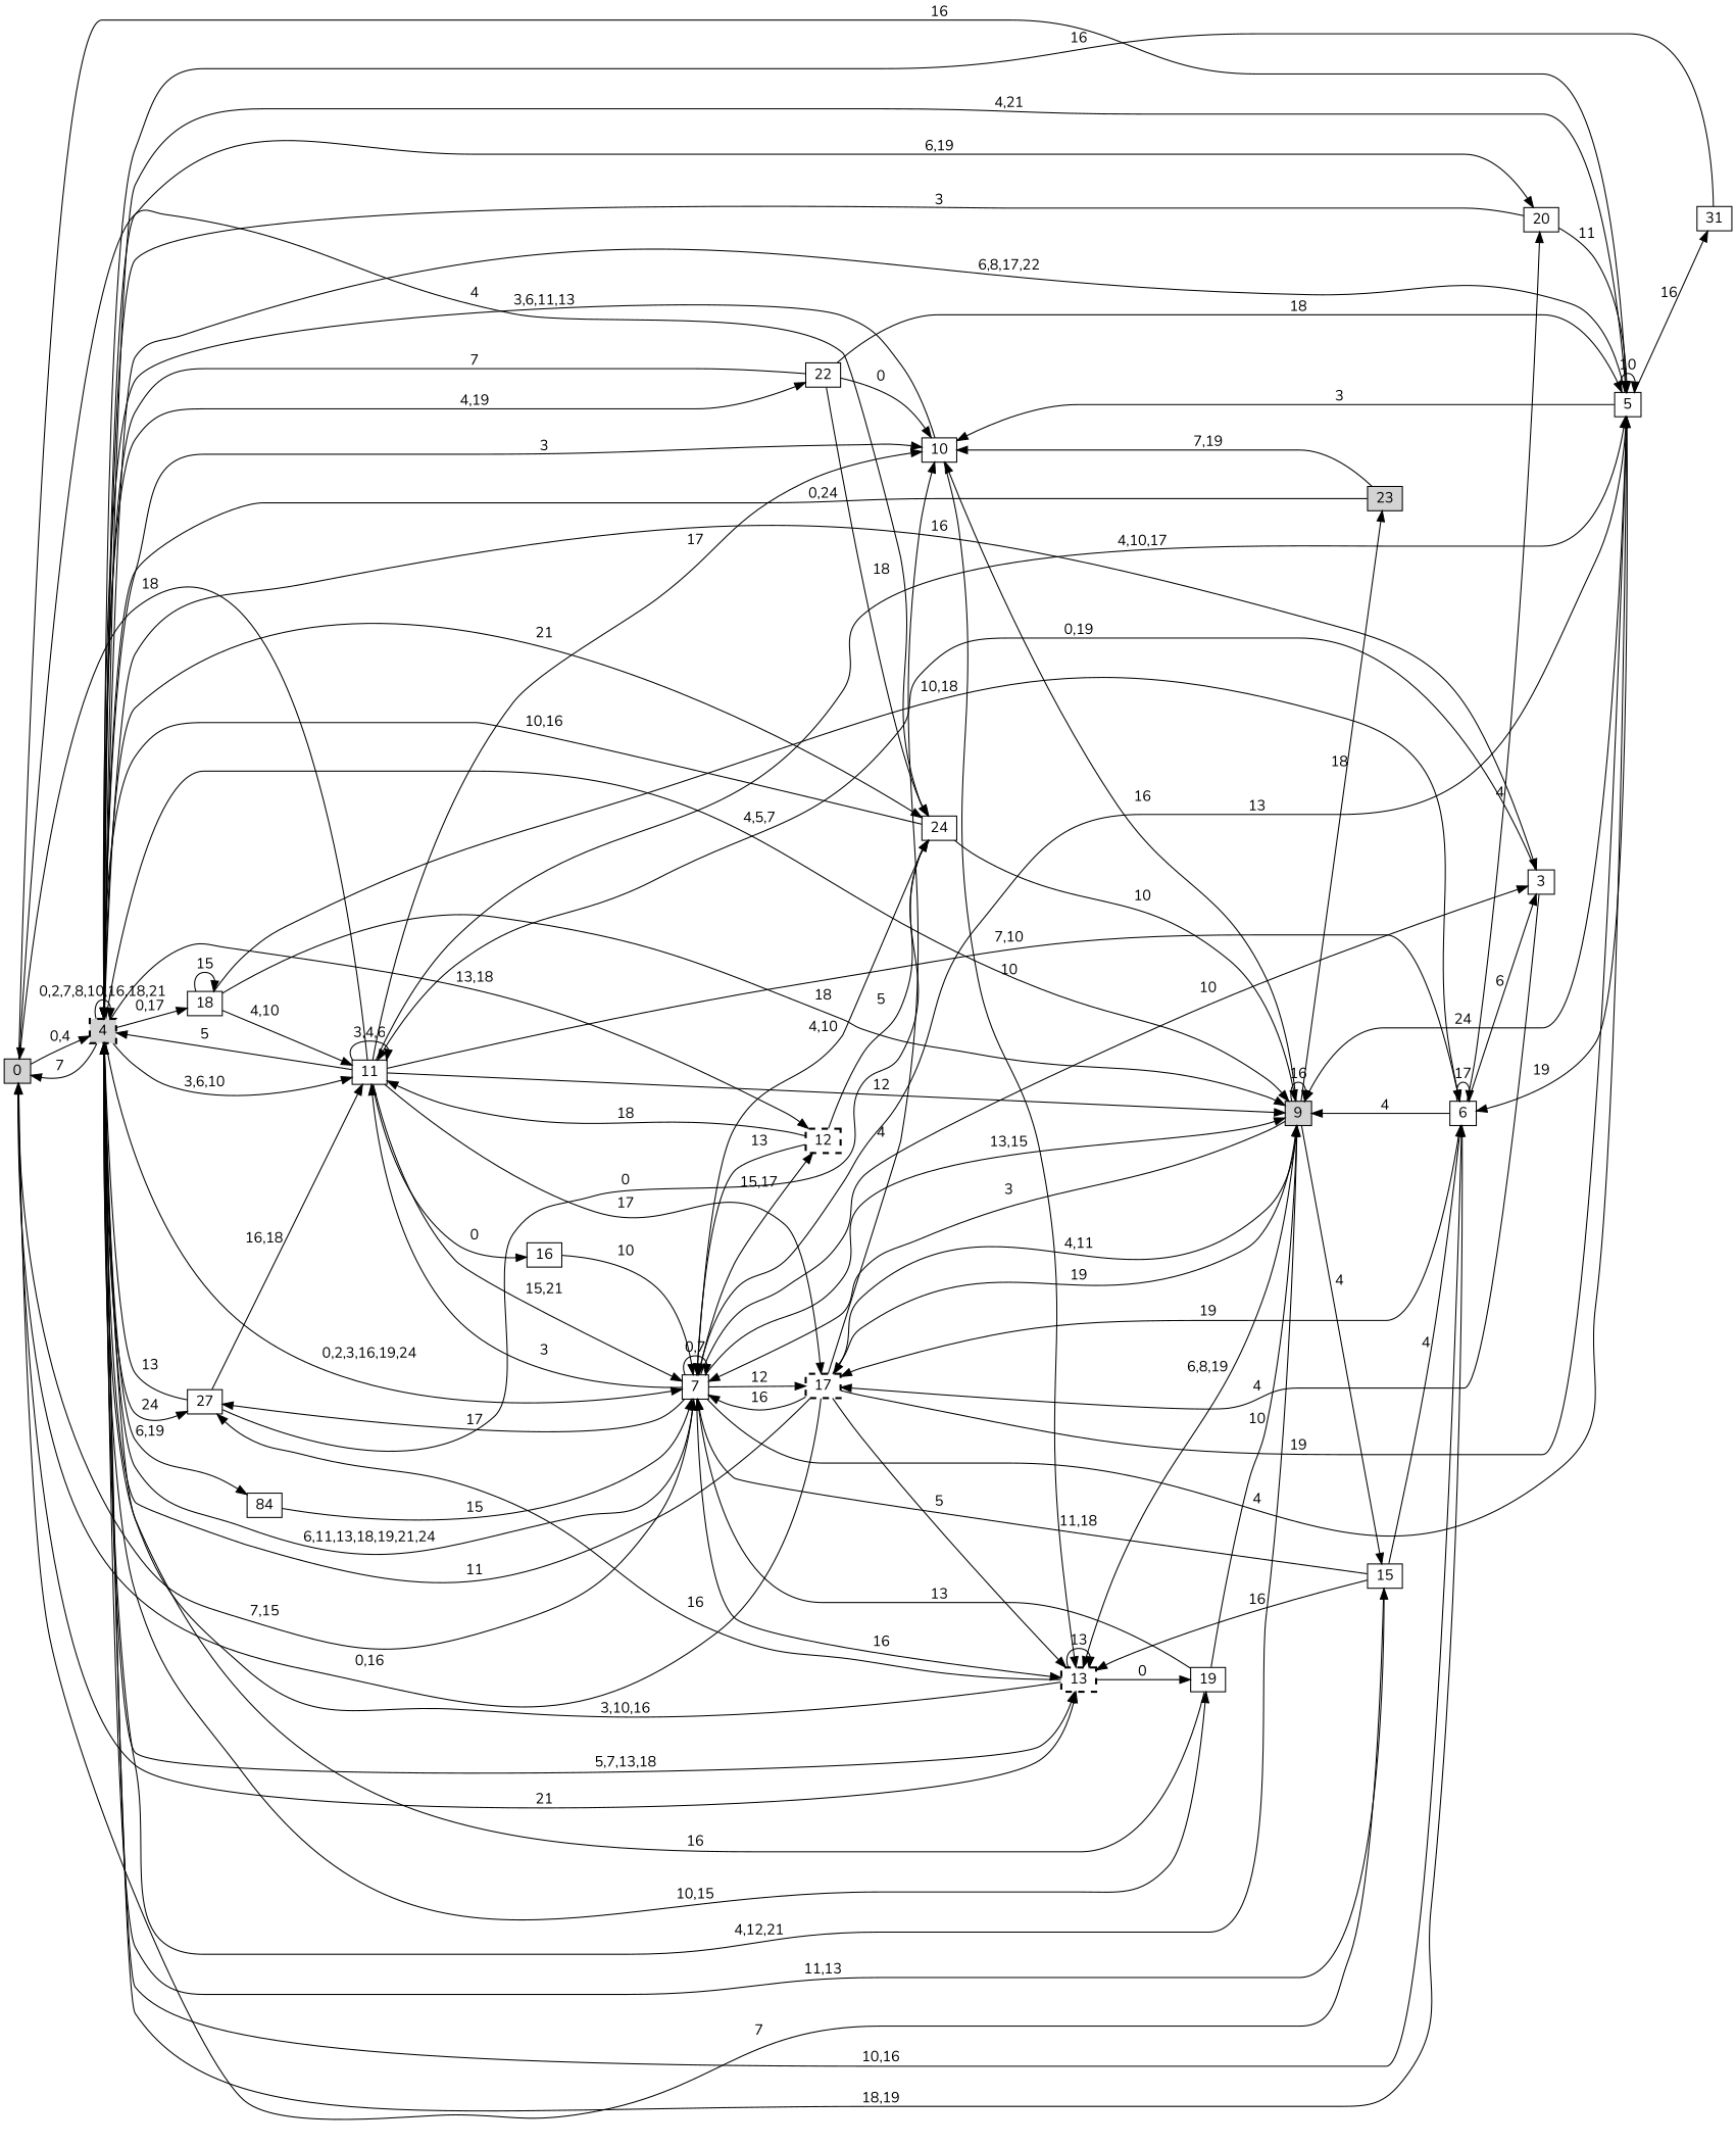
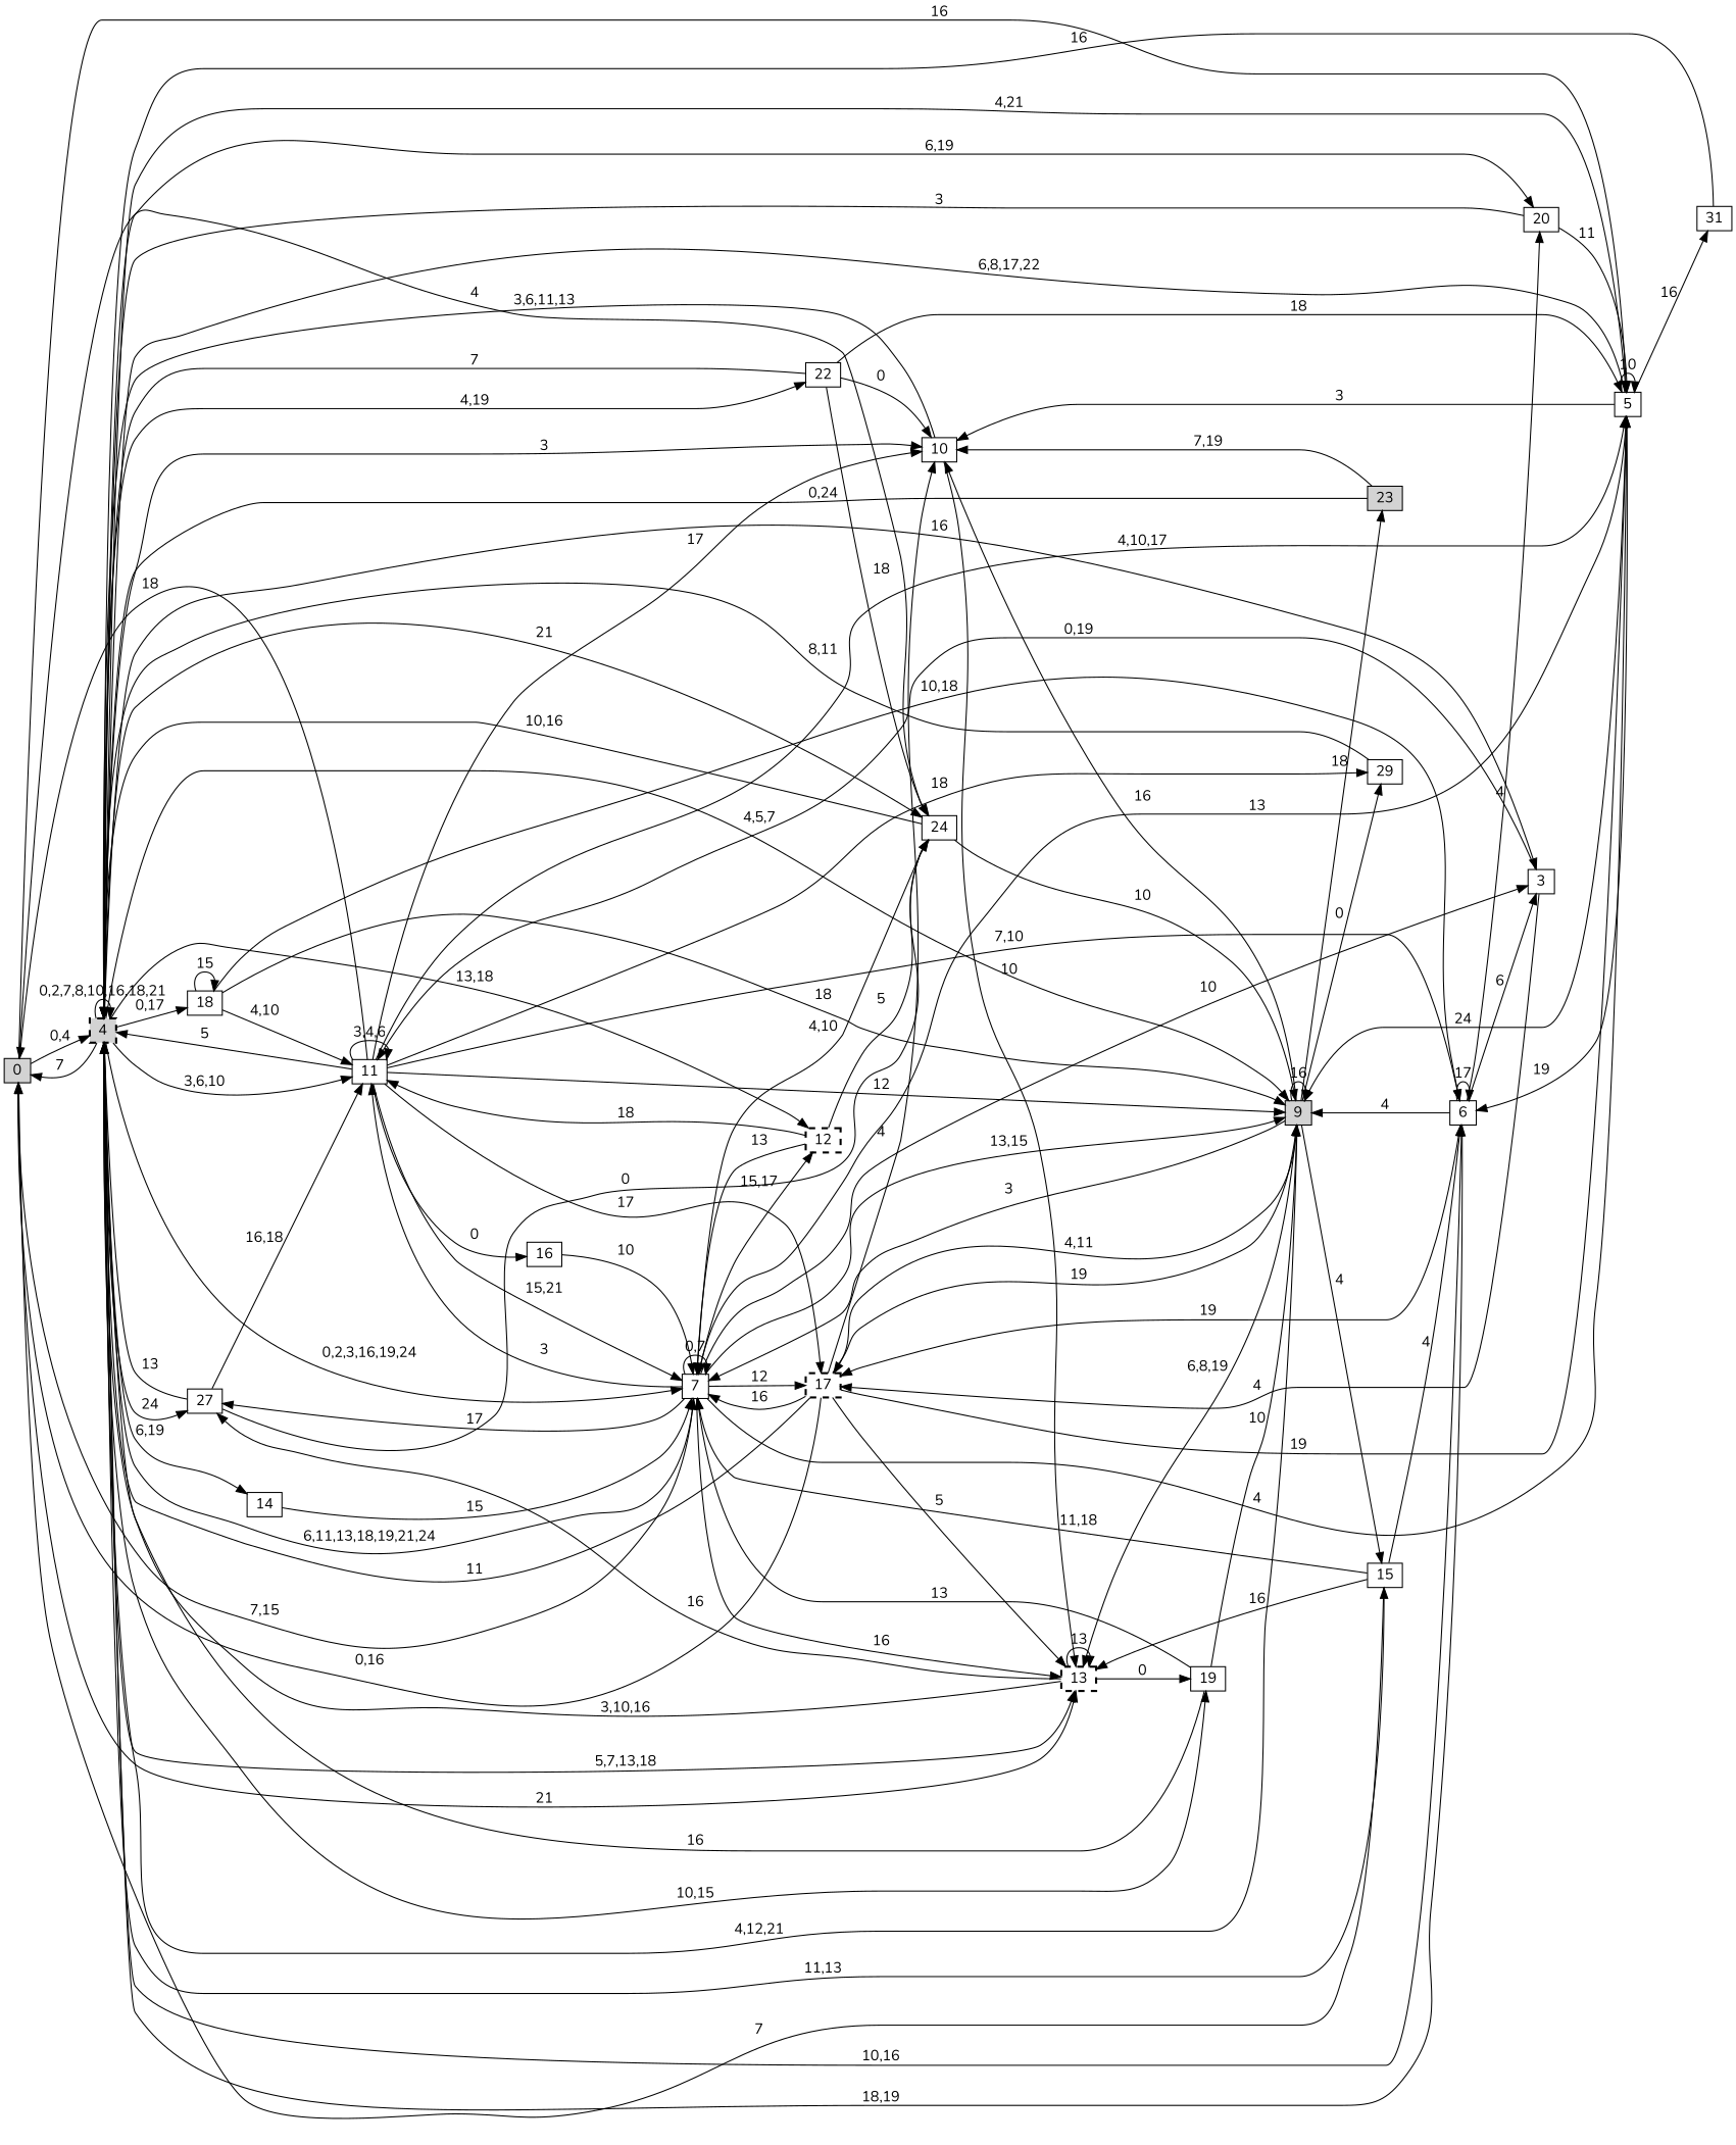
  digraph {
    fontname=Nunito
    rankdir=LR
    node [fontname=Nunito shape=box]
    edge [fontname=Nunito]
    n1 [height=0.1 label=0 style=filled width=0.1]
    n2 [height=0.1 label=4 style="filled,bold,dashed" width=0.1]
    n3 [height=0.1 label=5 width=0.1]
    n4 [height=0.1 label=7 width=0.1]
    n5 [height=0.1 label=13 style="bold,dashed" width=0.1]
    n6 [height=0.1 label=24 width=0.1]
    n7 [height=0.1 label=3 width=0.1]
    n8 [height=0.1 label=11 width=0.1]
    n9 [height=0.1 label=6 width=0.1]
    n10 [height=0.1 label=9 style=filled width=0.1]
    n11 [height=0.1 label=10 width=0.1]
    n12 [height=0.1 label=12 style="bold,dashed" width=0.1]
-   n13 [height=0.1 label=84 width=0.1]
+   n13 [height=0.1 label=14 width=0.1]
    n14 [height=0.1 label=15 width=0.1]
    n15 [height=0.1 label=18 width=0.1]
    n16 [height=0.1 label=19 width=0.1]
    n17 [height=0.1 label=20 width=0.1]
    n18 [height=0.1 label=22 width=0.1]
    n19 [height=0.1 label=27 width=0.1]
    n20 [height=0.1 label=31 width=0.1]
    n21 [height=0.1 label=17 style="bold,dashed" width=0.1]
+   n22 [height=0.1 label=29 width=0.1]
    n23 [height=0.1 label=16 width=0.1]
    n24 [height=0.1 label=23 style=filled width=0.1]
    n1 -> n2 [label="0,4"]
    n1 -> n3 [label=16]
    n1 -> n4 [label="7,15"]
    n1 -> n5 [label=21]
    n1 -> n6 [label=4]
    n2 -> n1 [label=7]
    n2 -> n2 [label="0,2,7,8,10,16,18,21"]
    n2 -> n3 [label="4,21"]
    n2 -> n4 [label="0,2,3,16,19,24"]
    n2 -> n5 [label="5,7,13,18"]
    n2 -> n6 [label=21]
    n2 -> n7 [label=16]
    n2 -> n8 [label="3,6,10"]
    n2 -> n9 [label="10,16"]
    n2 -> n10 [label="4,5,7"]
    n2 -> n11 [label=3]
    n2 -> n12 [label="13,18"]
    n2 -> n13 [label="6,19"]
    n2 -> n14 [label="11,13"]
    n2 -> n15 [label="0,17"]
    n2 -> n16 [label="10,15"]
    n2 -> n17 [label="6,19"]
    n2 -> n18 [label="4,19"]
    n2 -> n19 [label=24]
    n3 -> n2 [label="6,8,17,22"]
    n3 -> n3 [label=10]
    n3 -> n4 [label=13]
    n3 -> n9 [label=19]
    n3 -> n10 [label=24]
    n3 -> n11 [label=3]
    n3 -> n20 [label=16]
    n4 -> n2 [label="6,11,13,18,19,21,24"]
    n4 -> n3 [label=4]
    n4 -> n4 [label="0,7"]
    n4 -> n5 [label=16]
    n4 -> n7 [label=10]
    n4 -> n8 [label=3]
    n4 -> n10 [label="13,15"]
    n4 -> n12 [label="15,17"]
    n4 -> n19 [label=17]
    n4 -> n21 [label=12]
    n5 -> n2 [label="3,10,16"]
    n5 -> n5 [label=13]
    n5 -> n16 [label=0]
    n5 -> n19 [label=16]
    n6 -> n2 [label="10,16"]
    n6 -> n4 [label="4,10"]
    n6 -> n10 [label=10]
    n7 -> n8 [label="0,19"]
    n7 -> n21 [label=4]
    n8 -> n1 [label=18]
    n8 -> n2 [label=5]
    n8 -> n3 [label="4,10,17"]
    n8 -> n4 [label="15,21"]
    n8 -> n8 [label="3,4,6"]
    n8 -> n9 [label="7,10"]
    n8 -> n10 [label=12]
    n8 -> n11 [label=17]
    n8 -> n21 [label=17]
+   n8 -> n22 [label=18]
    n8 -> n23 [label=0]
    n9 -> n2 [label="18,19"]
    n9 -> n7 [label=6]
    n9 -> n9 [label=17]
    n9 -> n10 [label=4]
    n9 -> n17 [label=4]
    n9 -> n21 [label=19]
    n10 -> n2 [label="4,12,21"]
    n10 -> n4 [label=3]
    n10 -> n5 [label="6,8,19"]
    n10 -> n10 [label=16]
    n10 -> n11 [label=16]
    n10 -> n14 [label=4]
    n10 -> n21 [label="4,11"]
+   n10 -> n22 [label=0]
    n10 -> n24 [label=18]
    n11 -> n2 [label="3,6,11,13"]
    n11 -> n5 [label=10]
    n12 -> n4 [label=13]
    n12 -> n6 [label=5]
    n12 -> n8 [label=18]
    n13 -> n4 [label=15]
    n14 -> n1 [label=7]
    n14 -> n4 [label="11,18"]
    n14 -> n5 [label=16]
    n14 -> n9 [label=4]
    n15 -> n8 [label="4,10"]
    n15 -> n9 [label="10,18"]
    n15 -> n10 [label=18]
    n15 -> n15 [label=15]
    n16 -> n2 [label=16]
    n16 -> n4 [label=13]
    n16 -> n10 [label=10]
    n17 -> n2 [label=3]
    n17 -> n3 [label=11]
    n18 -> n2 [label=7]
    n18 -> n3 [label=18]
    n18 -> n6 [label=18]
    n18 -> n11 [label=0]
    n19 -> n2 [label=13]
    n19 -> n6 [label=0]
    n19 -> n8 [label="16,18"]
    n20 -> n2 [label=16]
    n21 -> n1 [label="0,16"]
    n21 -> n2 [label=11]
    n21 -> n3 [label=19]
    n21 -> n4 [label=16]
    n21 -> n5 [label=5]
    n21 -> n10 [label=19]
    n21 -> n11 [label=4]
+   n22 -> n2 [label="8,11"]
    n23 -> n4 [label=10]
    n24 -> n2 [label="0,24"]
    n24 -> n11 [label="7,19"]
  }
